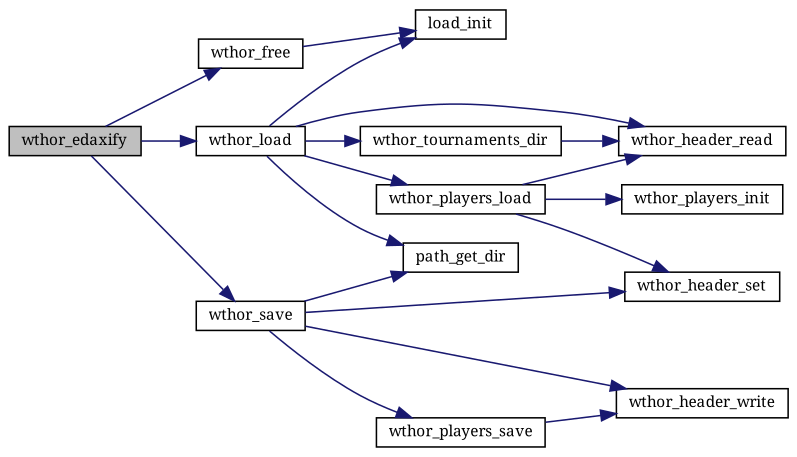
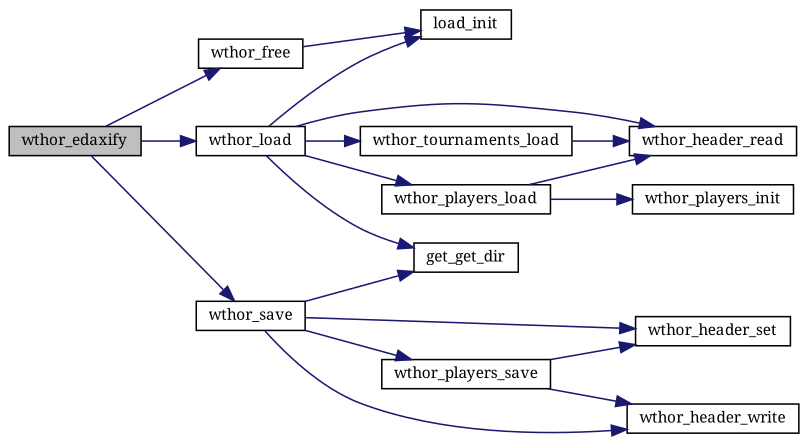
  digraph {
    fontname="Noto Serif"
    rankdir=LR
    node [color=black fontname="Noto Serif" fontsize=10 shape=record]
    edge [color=midnightblue fontname="Noto Serif" fontsize=10 labelfontname=FreeSans labelfontsize=10 style=solid]
    n1 [fillcolor=grey75 fontcolor=black height=0.2 label=wthor_edaxify style=filled width=0.4]
    n2 [height=0.2 label=wthor_free width=0.4]
    n3 [height=0.2 label=wthor_load width=0.4]
    n4 [height=0.2 label=wthor_save width=0.4]
    n5 [height=0.2 label=load_init width=0.4]
-   n6 [height=0.2 label=path_get_dir width=0.4]
+   n6 [height=0.2 label=get_get_dir width=0.4]
    n7 [height=0.2 label=wthor_header_read width=0.4]
    n8 [height=0.2 label=wthor_players_load width=0.4]
-   n9 [height=0.2 label=wthor_tournaments_dir width=0.4]
+   n9 [height=0.2 label=wthor_tournaments_load width=0.4]
    n10 [height=0.2 label=wthor_header_set width=0.4]
    n11 [height=0.2 label=wthor_header_write width=0.4]
    n12 [height=0.2 label=wthor_players_save width=0.4]
    n13 [height=0.2 label=wthor_players_init width=0.4]
    n1 -> n2
    n1 -> n3
    n1 -> n4
    n2 -> n5
    n3 -> n5
    n3 -> n6
    n3 -> n7
    n3 -> n8
    n3 -> n9
    n4 -> n6
    n4 -> n10
    n4 -> n11
    n4 -> n12
    n8 -> n7
    n8 -> n13
    n9 -> n7
-   n8 -> n10
+   n12 -> n10
    n12 -> n11
  }
